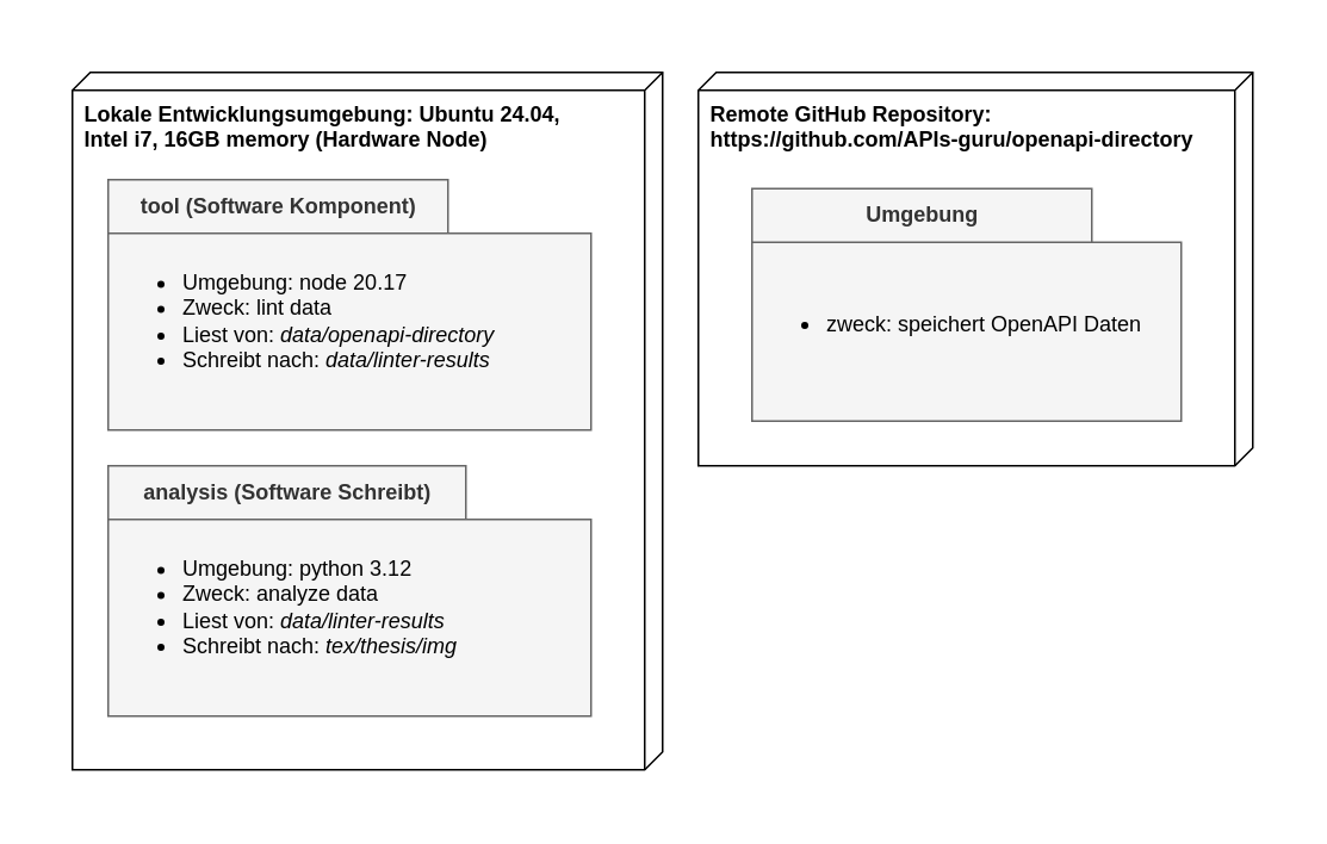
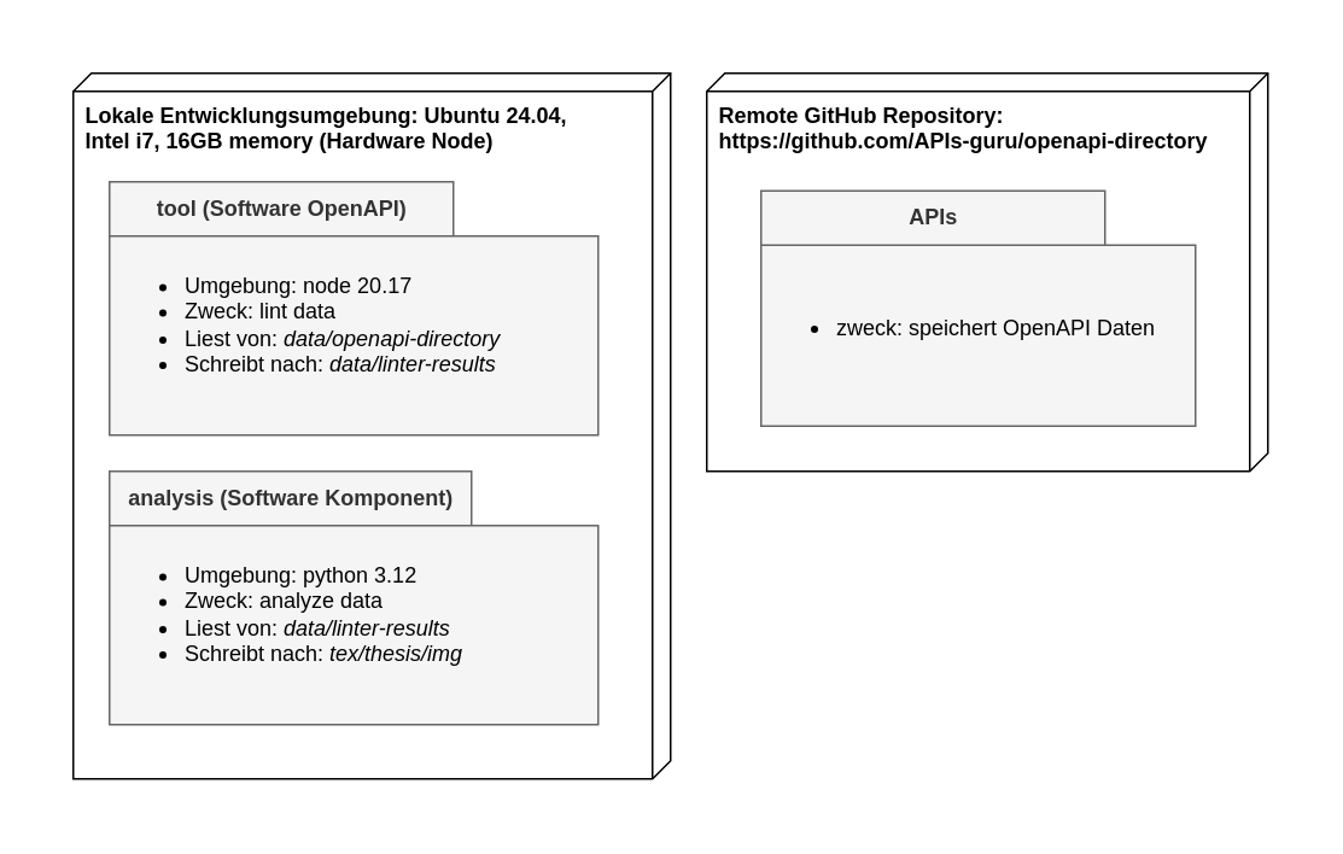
  <mxCell id="0" />
  <mxCell id="1" parent="0" />
  <mxCell id="2" value="" style="rounded=0;whiteSpace=wrap;html=1;strokeWidth=0;strokeColor=none;" parent="1" vertex="1"><mxGeometry x="20" y="20" width="700" height="430" as="geometry" /></mxCell>
  <mxCell id="3" value="&lt;b&gt;Lokale Entwicklungsumgebung: Ubuntu 24.04,&amp;nbsp;&lt;br&gt;Intel i7, 16GB memory (Hardware Node)&lt;/b&gt;" style="verticalAlign=top;align=left;shape=cube;size=10;direction=south;fontStyle=0;html=1;boundedLbl=1;spacingLeft=5;" parent="1" vertex="1"><mxGeometry x="40" y="40" width="330" height="390" as="geometry" /></mxCell>
- <mxCell id="4" value="tool (Software Komponent)" style="shape=folder;fontStyle=1;tabWidth=190;tabHeight=30;tabPosition=left;html=1;boundedLbl=1;labelInHeader=1;container=1;collapsible=0;fillColor=#f5f5f5;fontColor=#333333;strokeColor=#666666;" parent="1" vertex="1"><mxGeometry x="60" y="100" width="270" height="140" as="geometry" /></mxCell>
+ <mxCell id="4" value="tool (Software OpenAPI)" style="shape=folder;fontStyle=1;tabWidth=190;tabHeight=30;tabPosition=left;html=1;boundedLbl=1;labelInHeader=1;container=1;collapsible=0;fillColor=#f5f5f5;fontColor=#333333;strokeColor=#666666;" parent="1" vertex="1"><mxGeometry x="60" y="100" width="270" height="140" as="geometry" /></mxCell>
  <mxCell id="5" value="&lt;ul&gt;&lt;li&gt;Umgebung: node 20.17&lt;/li&gt;&lt;li&gt;Zweck: lint data&lt;i&gt;&lt;br&gt;&lt;/i&gt;&lt;/li&gt;&lt;li&gt;Liest von:&amp;nbsp;&lt;i&gt;data/openapi-directory&lt;/i&gt;&lt;/li&gt;&lt;li&gt;Schreibt nach:&amp;nbsp;&lt;i&gt;data/linter-results&lt;/i&gt;&lt;/li&gt;&lt;/ul&gt;" style="html=1;strokeColor=none;resizeWidth=1;resizeHeight=1;fillColor=none;part=1;connectable=0;allowArrows=0;deletable=0;align=left;" parent="4" vertex="1"><mxGeometry width="270" height="98" relative="1" as="geometry"><mxPoint y="30" as="offset" /></mxGeometry></mxCell>
- <mxCell id="6" value="analysis (Software Schreibt)" style="shape=folder;fontStyle=1;tabWidth=200;tabHeight=30;tabPosition=left;html=1;boundedLbl=1;labelInHeader=1;container=1;collapsible=0;fillColor=#f5f5f5;fontColor=#333333;strokeColor=#666666;" parent="1" vertex="1"><mxGeometry x="60" y="260" width="270" height="140" as="geometry" /></mxCell>
+ <mxCell id="6" value="analysis (Software Komponent)" style="shape=folder;fontStyle=1;tabWidth=200;tabHeight=30;tabPosition=left;html=1;boundedLbl=1;labelInHeader=1;container=1;collapsible=0;fillColor=#f5f5f5;fontColor=#333333;strokeColor=#666666;" parent="1" vertex="1"><mxGeometry x="60" y="260" width="270" height="140" as="geometry" /></mxCell>
  <mxCell id="7" value="&lt;ul&gt;&lt;li&gt;Umgebung: python 3.12&lt;/li&gt;&lt;li&gt;Zweck: analyze data&lt;/li&gt;&lt;li&gt;Liest von: &lt;i&gt;data/linter-results&lt;/i&gt;&lt;/li&gt;&lt;li&gt;Schreibt nach: &lt;i&gt;tex/thesis/img&lt;/i&gt;&lt;/li&gt;&lt;/ul&gt;" style="html=1;strokeColor=none;resizeWidth=1;resizeHeight=1;fillColor=none;part=1;connectable=0;allowArrows=0;deletable=0;align=left;" parent="6" vertex="1"><mxGeometry width="270.0" height="98" relative="1" as="geometry"><mxPoint y="30" as="offset" /></mxGeometry></mxCell>
  <mxCell id="8" value="&lt;b&gt;Remote GitHub Repository:&amp;nbsp;&lt;br&gt;https://github.com/APIs-guru/openapi-directory&lt;/b&gt;" style="verticalAlign=top;align=left;shape=cube;size=10;direction=south;fontStyle=0;html=1;boundedLbl=1;spacingLeft=5;" parent="1" vertex="1"><mxGeometry x="390" y="40" width="310" height="220" as="geometry" /></mxCell>
- <mxCell id="9" value="Umgebung" style="shape=folder;fontStyle=1;tabWidth=190;tabHeight=30;tabPosition=left;html=1;boundedLbl=1;labelInHeader=1;container=1;collapsible=0;fillColor=#f5f5f5;fontColor=#333333;strokeColor=#666666;" parent="1" vertex="1"><mxGeometry x="420" y="105" width="240" height="130" as="geometry" /></mxCell>
+ <mxCell id="9" value="APIs" style="shape=folder;fontStyle=1;tabWidth=190;tabHeight=30;tabPosition=left;html=1;boundedLbl=1;labelInHeader=1;container=1;collapsible=0;fillColor=#f5f5f5;fontColor=#333333;strokeColor=#666666;" parent="1" vertex="1"><mxGeometry x="420" y="105" width="240" height="130" as="geometry" /></mxCell>
  <mxCell id="10" value="&lt;ul&gt;&lt;li&gt;&lt;span style=&quot;background-color: initial;&quot;&gt;zweck: speichert OpenAPI Daten&lt;/span&gt;&lt;/li&gt;&lt;/ul&gt;" style="html=1;strokeColor=none;resizeWidth=1;resizeHeight=1;fillColor=none;part=1;connectable=0;allowArrows=0;deletable=0;align=left;" parent="9" vertex="1"><mxGeometry width="240" height="91" relative="1" as="geometry"><mxPoint y="30" as="offset" /></mxGeometry></mxCell>
